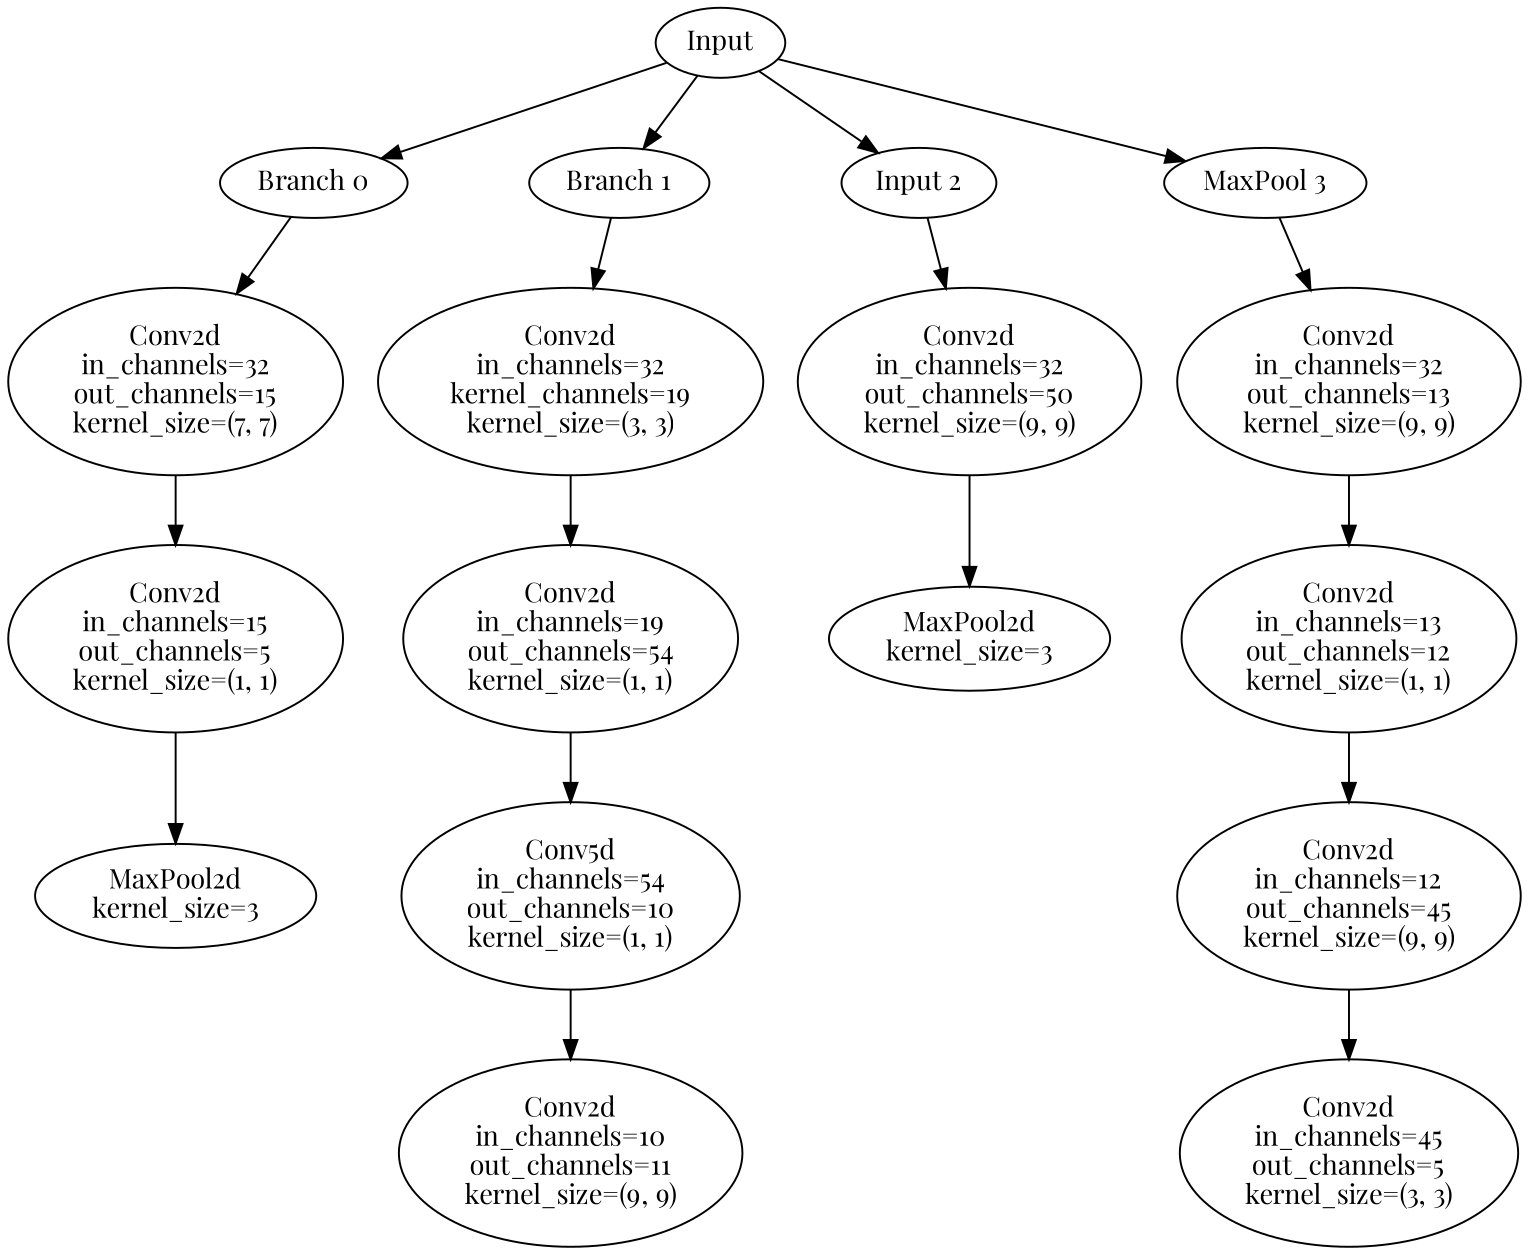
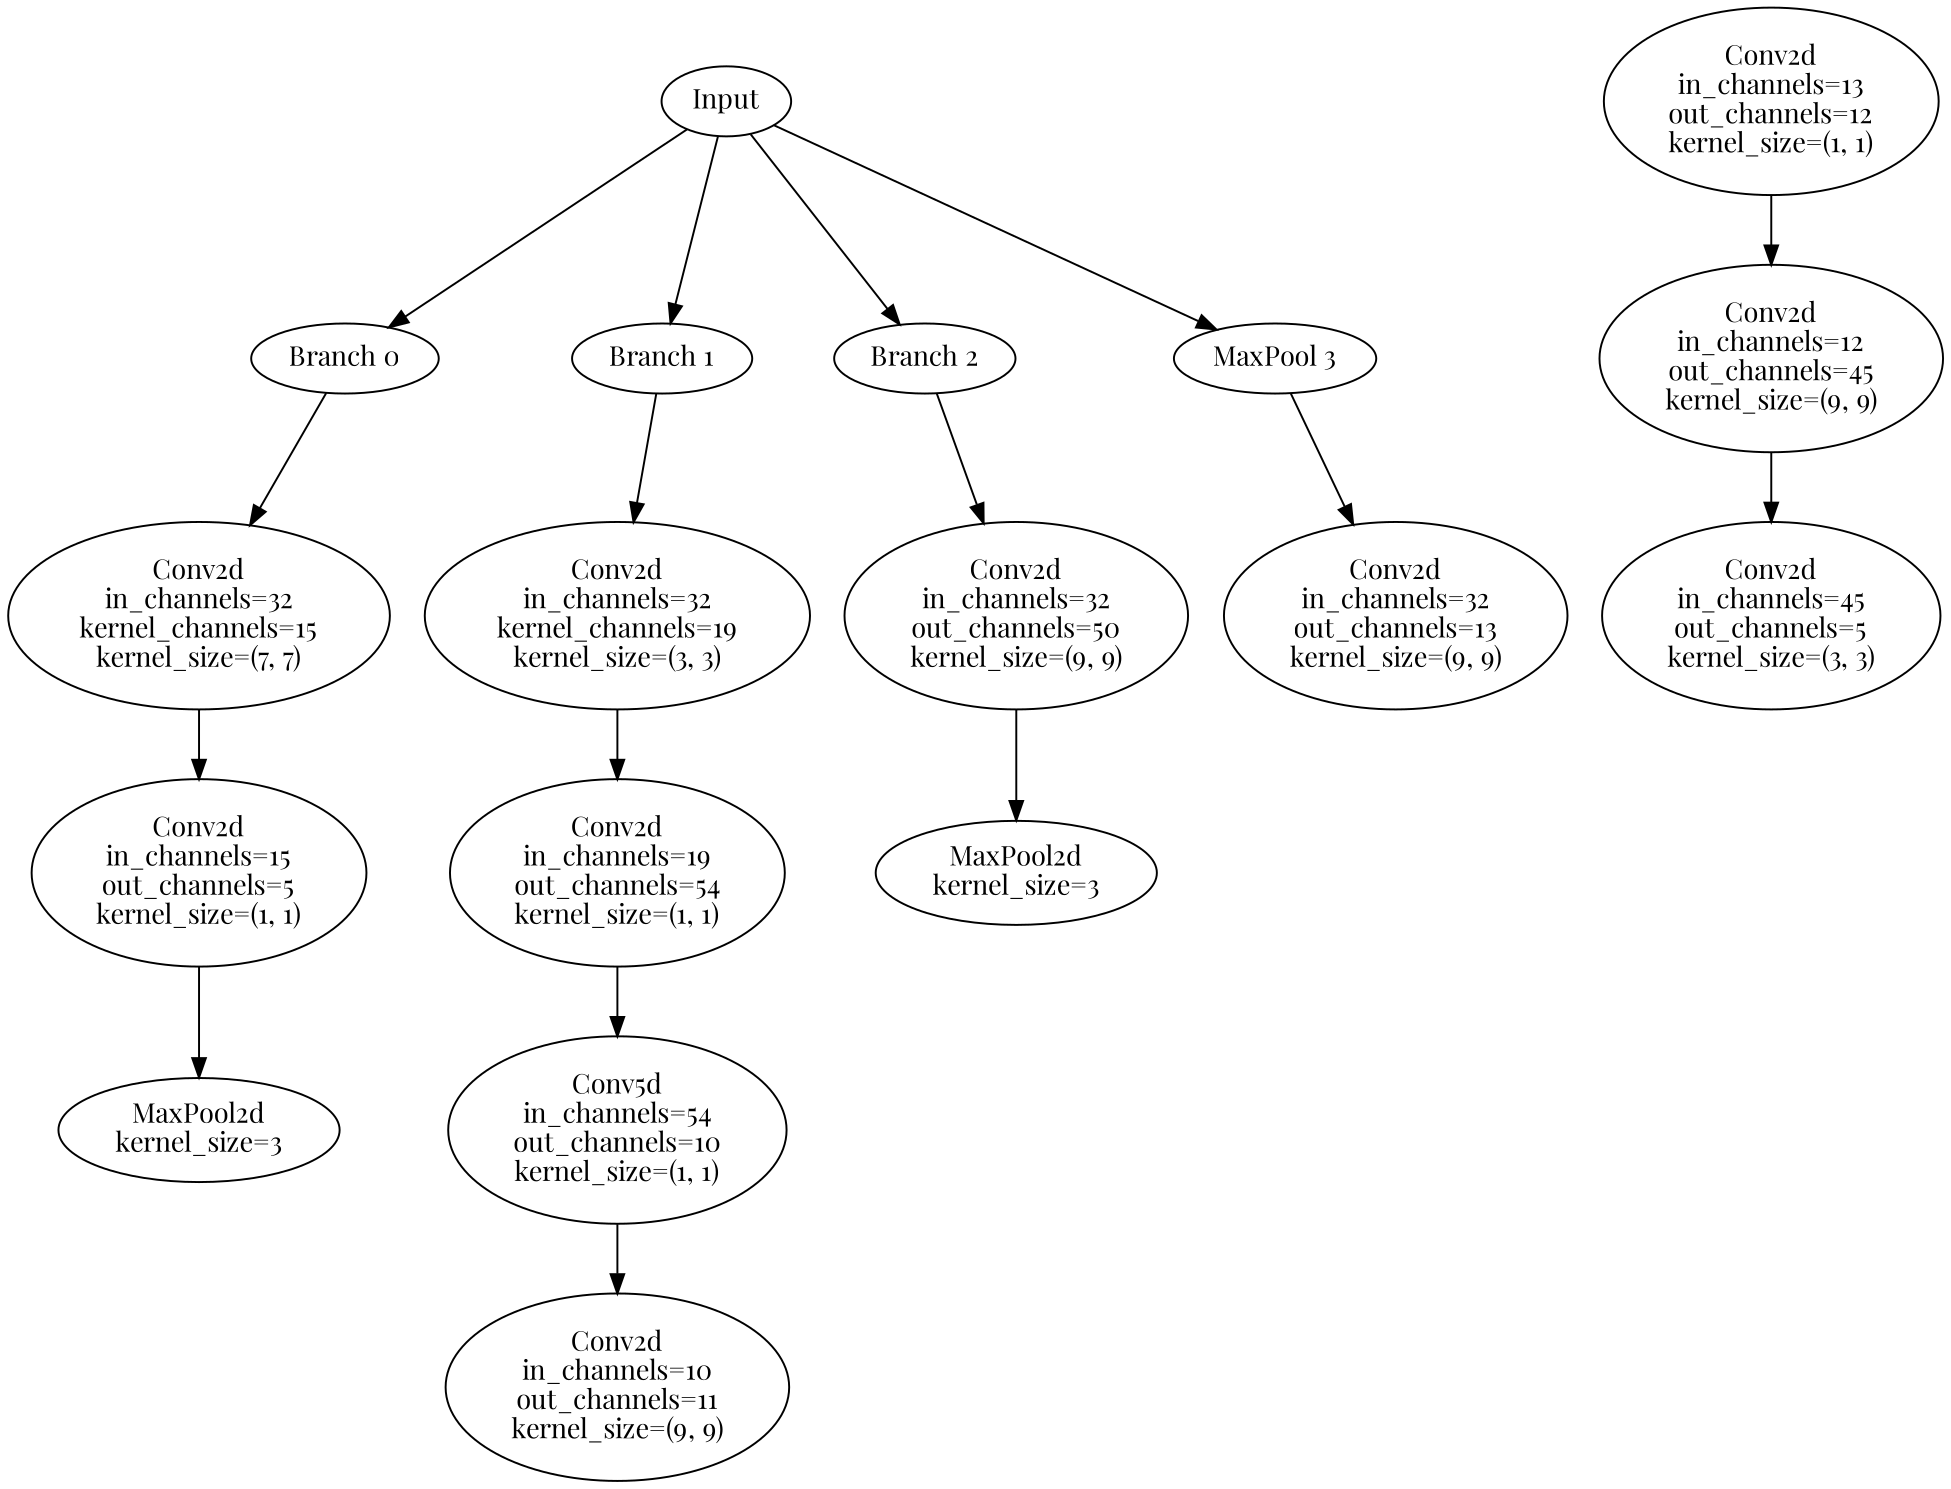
  digraph {
    fontname="Playfair Display"
    node [fontname="Playfair Display"]
    edge [fontname="Playfair Display"]
    n1 [label=Input]
    n2 [label="Branch 0"]
    n3 [label="Branch 1"]
-   n4 [label="Input 2"]
+   n4 [label="Branch 2"]
    n5 [label="MaxPool 3"]
-   n6 [label="Conv2d\nin_channels=32\nout_channels=15\nkernel_size=(7, 7)"]
+   n6 [label="Conv2d\nin_channels=32\nkernel_channels=15\nkernel_size=(7, 7)"]
    n7 [label="Conv2d\nin_channels=32\nkernel_channels=19\nkernel_size=(3, 3)"]
    n8 [label="Conv2d\nin_channels=32\nout_channels=50\nkernel_size=(9, 9)"]
    n9 [label="Conv2d\nin_channels=32\nout_channels=13\nkernel_size=(9, 9)"]
    n10 [label="Conv2d\nin_channels=15\nout_channels=5\nkernel_size=(1, 1)"]
    n11 [label="MaxPool2d\nkernel_size=3"]
    n12 [label="Conv2d\nin_channels=19\nout_channels=54\nkernel_size=(1, 1)"]
    n13 [label="Conv5d\nin_channels=54\nout_channels=10\nkernel_size=(1, 1)"]
    n14 [label="Conv2d\nin_channels=10\nout_channels=11\nkernel_size=(9, 9)"]
    n15 [label="MaxPool2d\nkernel_size=3"]
    n16 [label="Conv2d\nin_channels=13\nout_channels=12\nkernel_size=(1, 1)"]
    n17 [label="Conv2d\nin_channels=12\nout_channels=45\nkernel_size=(9, 9)"]
    n18 [label="Conv2d\nin_channels=45\nout_channels=5\nkernel_size=(3, 3)"]
    n1 -> n2
    n1 -> n3
    n1 -> n4
    n1 -> n5
    n2 -> n6
    n3 -> n7
    n4 -> n8
    n5 -> n9
    n6 -> n10
    n7 -> n12
    n8 -> n15
-   n9 -> n16
    n10 -> n11
    n12 -> n13
    n13 -> n14
    n16 -> n17
    n17 -> n18
  }
